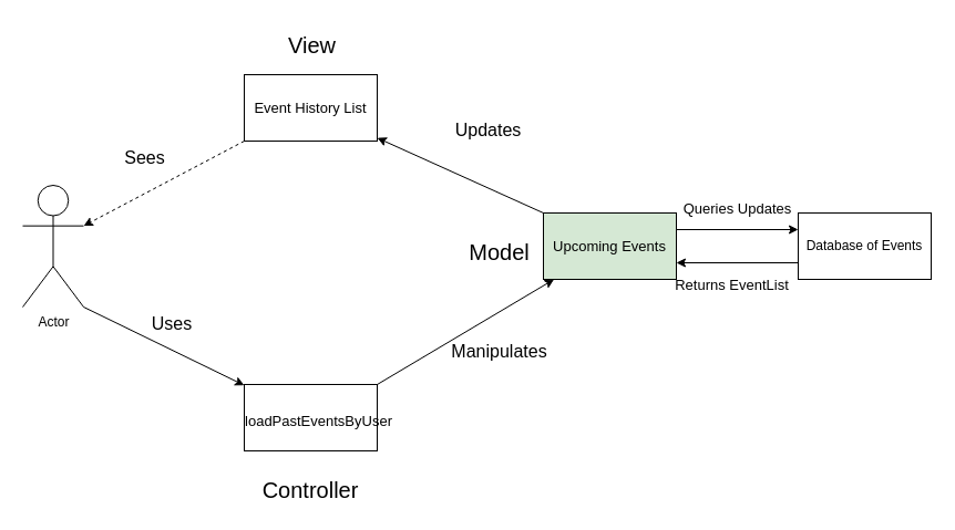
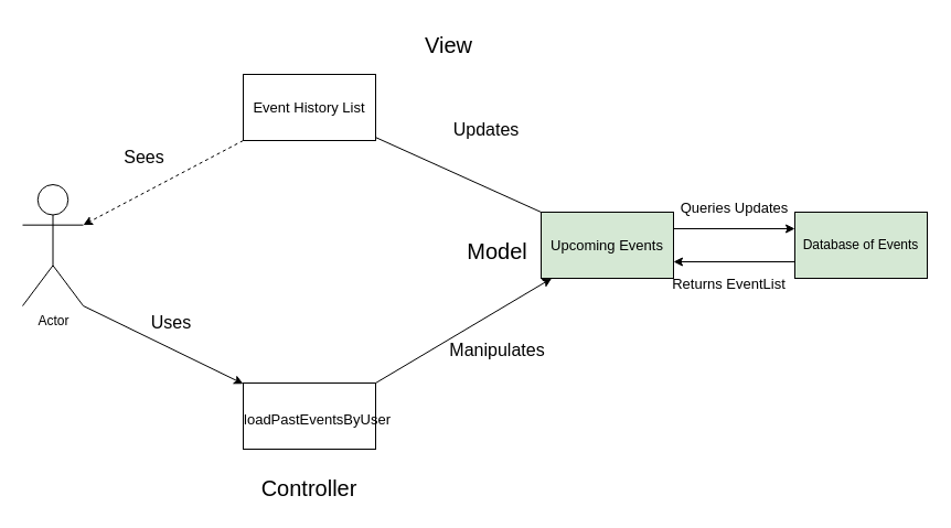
  <mxCell id="0" />
  <mxCell id="1" parent="0" />
  <mxCell id="2" value="Actor" style="shape=umlActor;verticalLabelPosition=bottom;verticalAlign=top;html=1;outlineConnect=0;" vertex="1" parent="1"><mxGeometry x="20" y="167" width="55" height="110" as="geometry" /></mxCell>
  <mxCell id="3" value="" style="endArrow=classic;html=1;rounded=0;exitX=1;exitY=1;exitDx=0;exitDy=0;exitPerimeter=0;" edge="1" parent="1" source="2" target="4"><mxGeometry width="50" height="50" relative="1" as="geometry"><mxPoint x="350" y="207" as="sourcePoint" /><mxPoint x="250" y="377" as="targetPoint" /></mxGeometry></mxCell>
  <mxCell id="4" value="" style="rounded=0;whiteSpace=wrap;html=1;" vertex="1" parent="1"><mxGeometry x="220" y="347" width="120" height="60" as="geometry" /></mxCell>
  <mxCell id="5" value="" style="endArrow=classic;html=1;rounded=0;exitX=1;exitY=0;exitDx=0;exitDy=0;" edge="1" parent="1" source="4" target="7"><mxGeometry width="50" height="50" relative="1" as="geometry"><mxPoint x="370" y="307" as="sourcePoint" /><mxPoint x="480" y="267" as="targetPoint" /></mxGeometry></mxCell>
  <mxCell id="6" style="edgeStyle=orthogonalEdgeStyle;rounded=0;orthogonalLoop=1;jettySize=auto;html=1;exitX=1;exitY=0.25;exitDx=0;exitDy=0;entryX=0;entryY=0.25;entryDx=0;entryDy=0;fontSize=13;" edge="1" parent="1" source="7" target="9"><mxGeometry relative="1" as="geometry" /></mxCell>
  <mxCell id="7" value="&lt;span style=&quot;font-size: 13px;&quot;&gt;Upcoming Events&lt;/span&gt;" style="rounded=0;whiteSpace=wrap;html=1;fillColor=#d5e8d4;" vertex="1" parent="1"><mxGeometry x="490" y="192" width="120" height="60" as="geometry" /></mxCell>
  <mxCell id="8" style="edgeStyle=orthogonalEdgeStyle;rounded=0;orthogonalLoop=1;jettySize=auto;html=1;exitX=0;exitY=0.75;exitDx=0;exitDy=0;entryX=1;entryY=0.75;entryDx=0;entryDy=0;fontSize=13;" edge="1" parent="1" source="9" target="7"><mxGeometry relative="1" as="geometry" /></mxCell>
- <mxCell id="9" value="Database of Events" style="rounded=0;whiteSpace=wrap;html=1;" vertex="1" parent="1"><mxGeometry x="720" y="192" width="120" height="60" as="geometry" /></mxCell>
+ <mxCell id="9" value="Database of Events" style="rounded=0;whiteSpace=wrap;html=1;fillColor=#d5e8d4;" vertex="1" parent="1"><mxGeometry x="720" y="192" width="120" height="60" as="geometry" /></mxCell>
  <mxCell id="10" value="Uses" style="text;html=1;strokeColor=none;fillColor=none;align=center;verticalAlign=middle;whiteSpace=wrap;rounded=0;fontSize=16;" vertex="1" parent="1"><mxGeometry x="130" y="277" width="50" height="30" as="geometry" /></mxCell>
  <mxCell id="11" value="&lt;font style=&quot;font-size: 13px;&quot;&gt;loadPastEventsByUser&lt;/font&gt;" style="text;html=1;strokeColor=none;fillColor=none;align=center;verticalAlign=middle;whiteSpace=wrap;rounded=0;fontSize=13;" vertex="1" parent="1"><mxGeometry x="255" y="362" width="65" height="35" as="geometry" /></mxCell>
  <mxCell id="12" value="Controller" style="text;html=1;strokeColor=none;fillColor=none;align=center;verticalAlign=middle;whiteSpace=wrap;rounded=0;fontSize=20;" vertex="1" parent="1"><mxGeometry x="250" y="427" width="60" height="30" as="geometry" /></mxCell>
  <mxCell id="13" value="Manipulates" style="text;html=1;align=center;verticalAlign=middle;resizable=0;points=[];autosize=1;strokeColor=none;fillColor=none;fontSize=16;" vertex="1" parent="1"><mxGeometry x="395" y="302" width="110" height="30" as="geometry" /></mxCell>
  <mxCell id="14" value="Model" style="text;html=1;align=center;verticalAlign=middle;resizable=0;points=[];autosize=1;strokeColor=none;fillColor=none;fontSize=20;" vertex="1" parent="1"><mxGeometry x="410" y="207" width="80" height="40" as="geometry" /></mxCell>
  <mxCell id="15" value="Queries Updates" style="text;html=1;align=center;verticalAlign=middle;resizable=0;points=[];autosize=1;strokeColor=none;fillColor=none;fontSize=13;" vertex="1" parent="1"><mxGeometry x="600" y="173" width="130" height="30" as="geometry" /></mxCell>
  <mxCell id="16" value="Returns EventList" style="text;html=1;align=center;verticalAlign=middle;resizable=0;points=[];autosize=1;strokeColor=none;fillColor=none;fontSize=13;" vertex="1" parent="1"><mxGeometry x="595" y="242" width="130" height="30" as="geometry" /></mxCell>
- <mxCell id="17" value="" style="endArrow=classic;html=1;rounded=0;fontSize=13;exitX=0;exitY=0;exitDx=0;exitDy=0;" edge="1" parent="1" source="7" target="18"><mxGeometry width="50" height="50" relative="1" as="geometry"><mxPoint x="370" y="277" as="sourcePoint" /><mxPoint x="340" y="117" as="targetPoint" /></mxGeometry></mxCell>
+ <mxCell id="17" value="" style="endArrow=none;html=1;rounded=0;fontSize=13;exitX=0;exitY=0;exitDx=0;exitDy=0;" edge="1" parent="1" source="7" target="18"><mxGeometry width="50" height="50" relative="1" as="geometry"><mxPoint x="370" y="277" as="sourcePoint" /><mxPoint x="340" y="117" as="targetPoint" /></mxGeometry></mxCell>
  <mxCell id="18" value="Event History List" style="rounded=0;whiteSpace=wrap;html=1;fontSize=13;" vertex="1" parent="1"><mxGeometry x="220" y="67" width="120" height="60" as="geometry" /></mxCell>
  <mxCell id="19" value="" style="endArrow=classic;html=1;rounded=0;fontSize=13;exitX=0;exitY=1;exitDx=0;exitDy=0;entryX=1;entryY=0.333;entryDx=0;entryDy=0;entryPerimeter=0;dashed=1;" edge="1" parent="1" source="18" target="2"><mxGeometry width="50" height="50" relative="1" as="geometry"><mxPoint x="370" y="277" as="sourcePoint" /><mxPoint x="420" y="227" as="targetPoint" /></mxGeometry></mxCell>
- <mxCell id="20" value="&lt;font style=&quot;font-size: 20px;&quot;&gt;View&lt;/font&gt;" style="text;html=1;align=center;verticalAlign=middle;resizable=0;points=[];autosize=1;strokeColor=none;fillColor=none;fontSize=13;" vertex="1" parent="1"><mxGeometry x="246" y="20" width="70" height="40" as="geometry" /></mxCell>
+ <mxCell id="20" value="&lt;font style=&quot;font-size: 20px;&quot;&gt;View&lt;/font&gt;" style="text;html=1;align=center;verticalAlign=middle;resizable=0;points=[];autosize=1;strokeColor=none;fillColor=none;fontSize=13;" vertex="1" parent="1"><mxGeometry x="371" y="20" width="70" height="40" as="geometry" /></mxCell>
  <mxCell id="21" value="Updates" style="text;html=1;align=center;verticalAlign=middle;resizable=0;points=[];autosize=1;strokeColor=none;fillColor=none;fontSize=16;" vertex="1" parent="1"><mxGeometry x="400" y="102" width="80" height="30" as="geometry" /></mxCell>
  <mxCell id="22" value="Sees" style="text;html=1;align=center;verticalAlign=middle;resizable=0;points=[];autosize=1;strokeColor=none;fillColor=none;fontSize=16;" vertex="1" parent="1"><mxGeometry x="100" y="127" width="60" height="30" as="geometry" /></mxCell>
